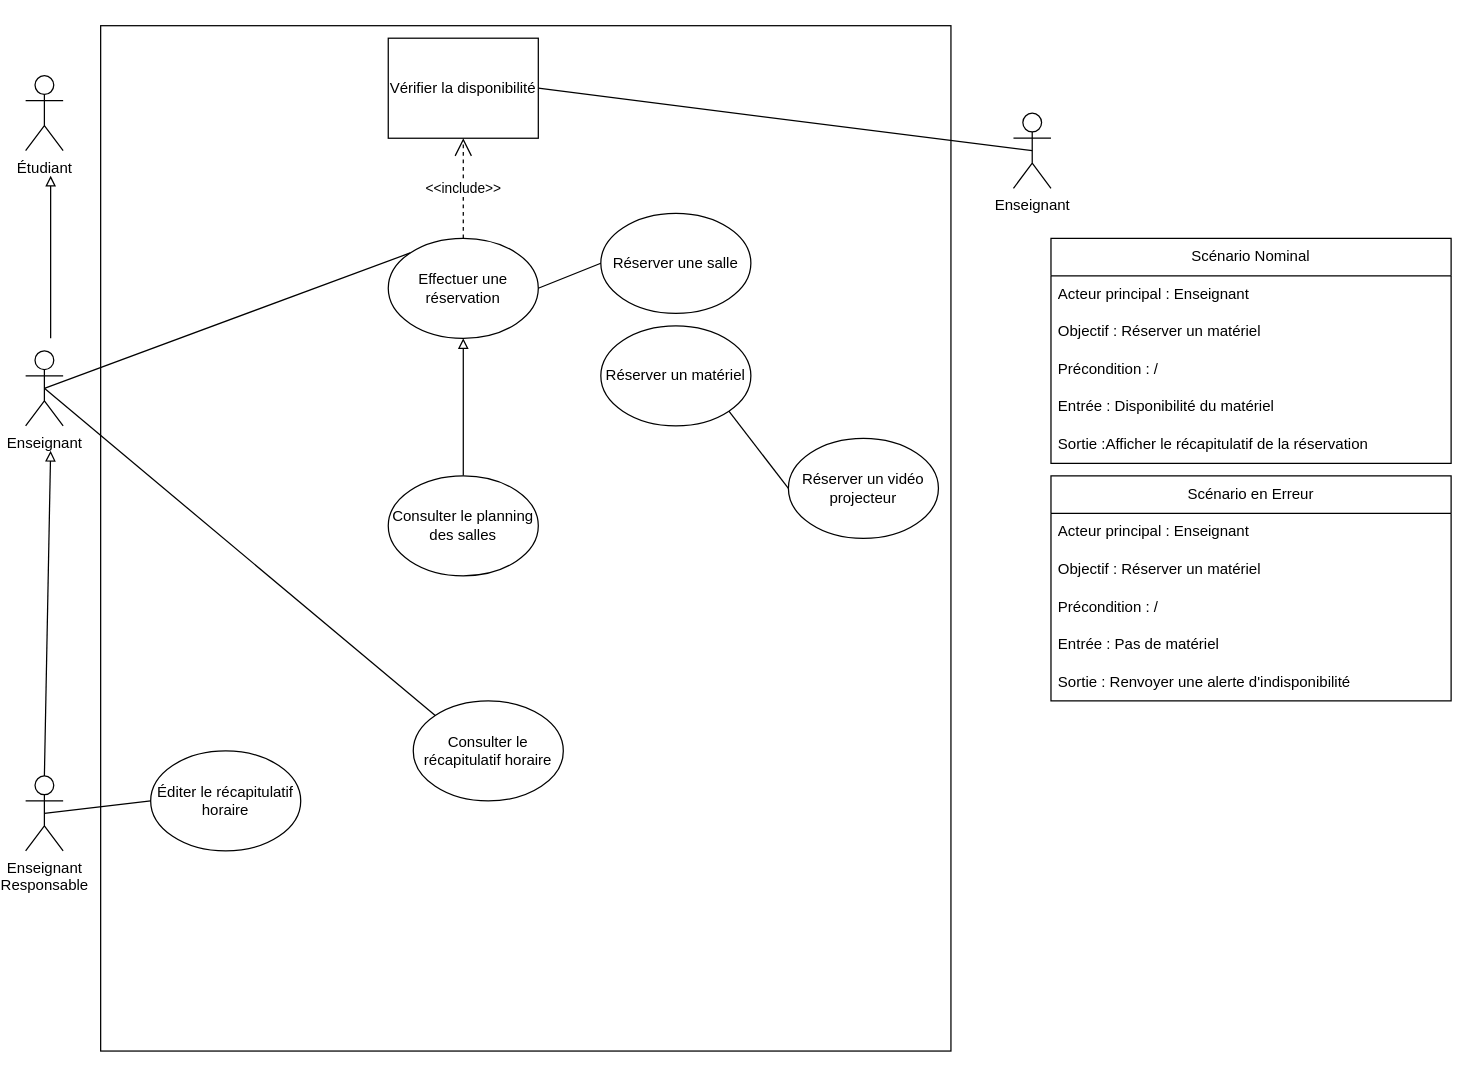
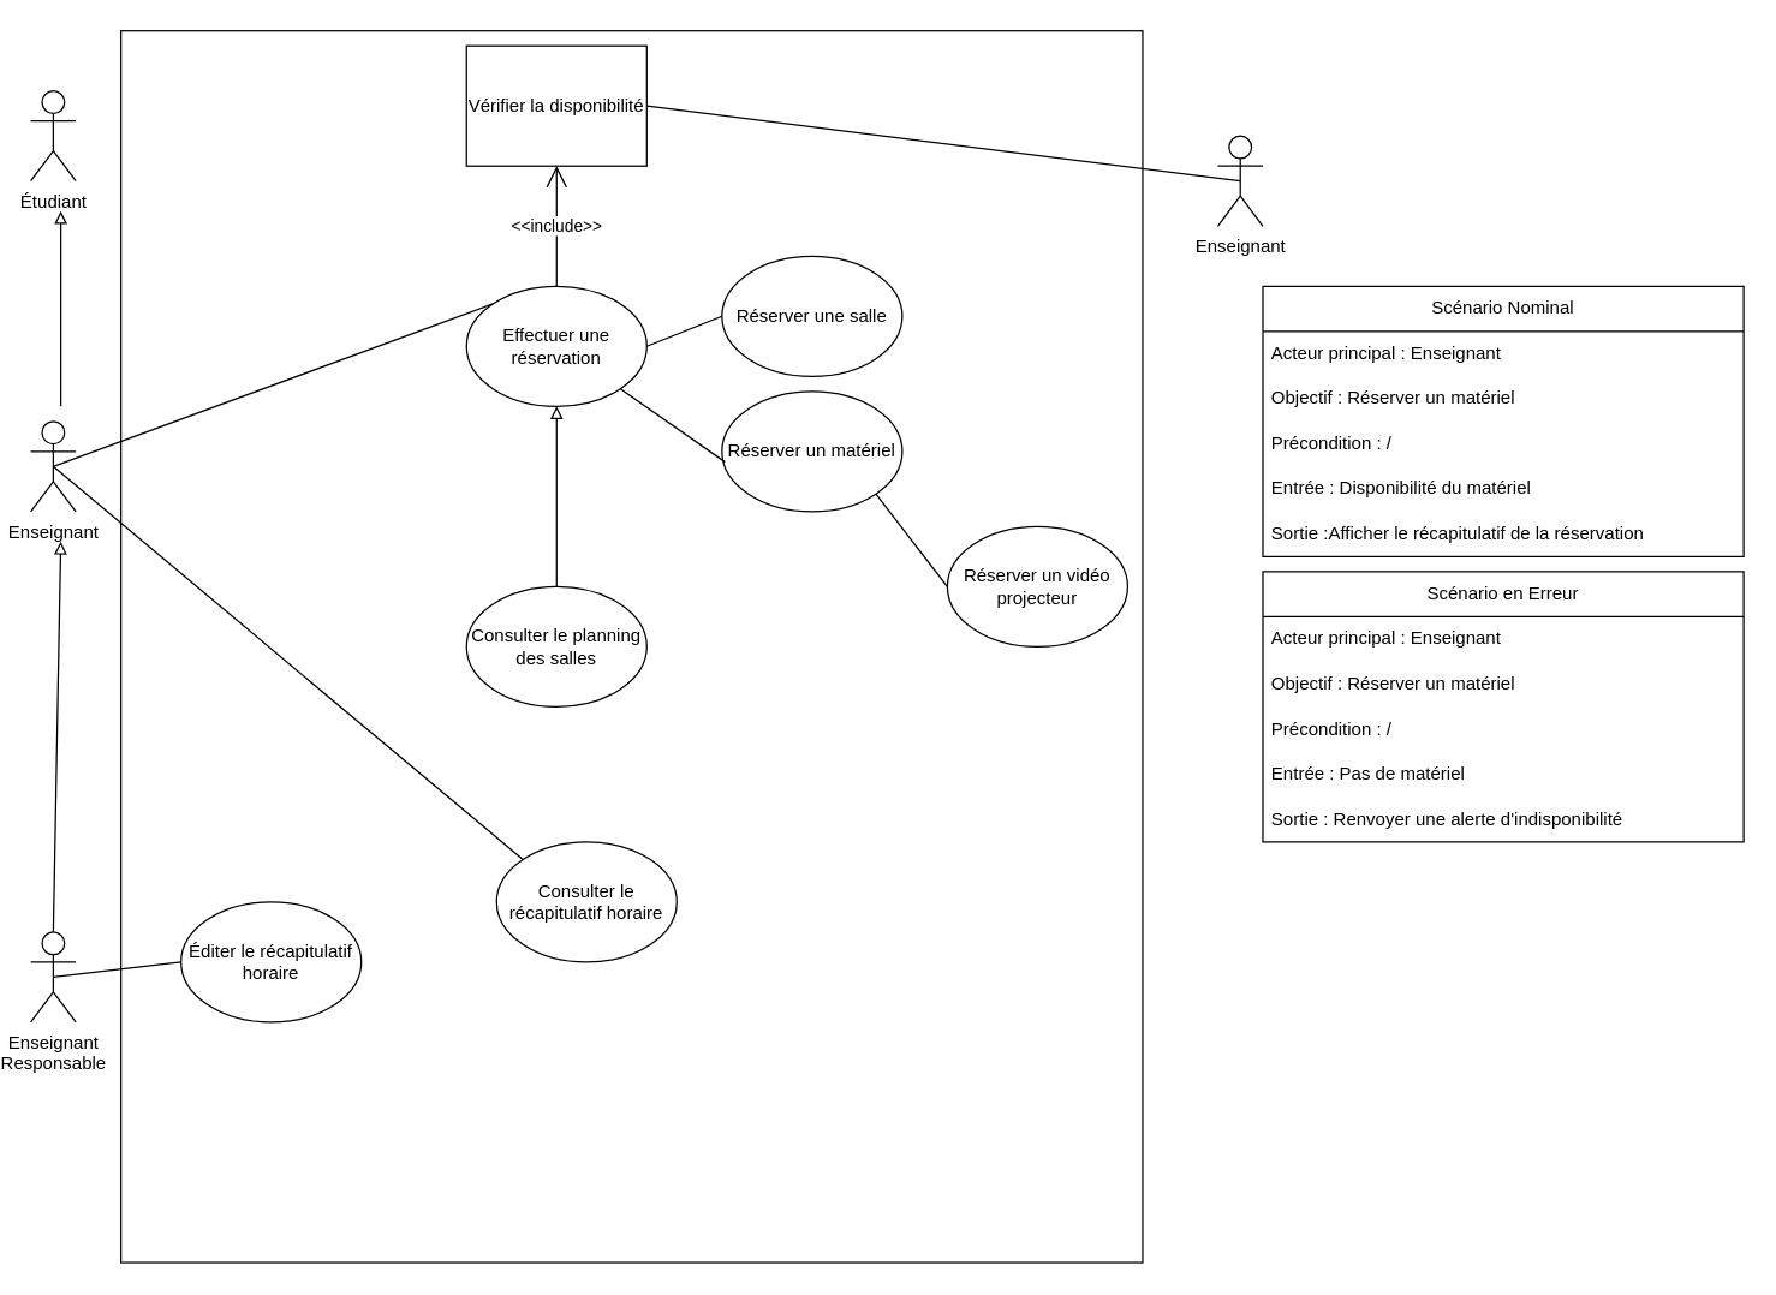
  <mxCell id="0" />
  <mxCell id="1" parent="0" />
  <mxCell id="2" value="" style="rounded=0;whiteSpace=wrap;html=1;" vertex="1" parent="1"><mxGeometry x="80" y="20" width="680" height="820" as="geometry" /></mxCell>
  <mxCell id="3" value="&lt;div&gt;Enseignant&lt;/div&gt;" style="shape=umlActor;verticalLabelPosition=bottom;verticalAlign=top;html=1;outlineConnect=0;" vertex="1" parent="1"><mxGeometry x="20" y="280" width="30" height="60" as="geometry" /></mxCell>
  <mxCell id="4" value="&lt;div&gt;Effectuer une réservation&lt;/div&gt;" style="ellipse;whiteSpace=wrap;html=1;" vertex="1" parent="1"><mxGeometry x="310" y="190" width="120" height="80" as="geometry" /></mxCell>
  <mxCell id="5" value="" style="endArrow=none;html=1;rounded=0;exitX=0.5;exitY=0.5;exitDx=0;exitDy=0;exitPerimeter=0;entryX=1;entryY=0.5;entryDx=0;entryDy=0;" edge="1" parent="1" source="9" target="6"><mxGeometry width="50" height="50" relative="1" as="geometry"><mxPoint x="785" y="80" as="sourcePoint" /><mxPoint x="900" y="260" as="targetPoint" /></mxGeometry></mxCell>
  <mxCell id="6" value="Vérifier la disponibilité" style="whiteSpace=wrap;html=1;rounded=0;" vertex="1" parent="1"><mxGeometry x="310" y="30" width="120" height="80" as="geometry" /></mxCell>
- <mxCell id="7" value="&amp;lt;&amp;lt;include&amp;gt;&amp;gt;" style="endArrow=open;endSize=12;dashed=1;html=1;rounded=0;exitX=0.5;exitY=0;exitDx=0;exitDy=0;entryX=0.5;entryY=1;entryDx=0;entryDy=0;" edge="1" parent="1" source="4" target="6"><mxGeometry width="160" relative="1" as="geometry"><mxPoint x="210" y="130" as="sourcePoint" /><mxPoint x="490" y="360" as="targetPoint" /></mxGeometry></mxCell>
+ <mxCell id="7" value="&amp;lt;&amp;lt;include&amp;gt;&amp;gt;" style="endArrow=open;endSize=12;dashed=0;html=1;rounded=0;exitX=0.5;exitY=0;exitDx=0;exitDy=0;entryX=0.5;entryY=1;entryDx=0;entryDy=0;" edge="1" parent="1" source="4" target="6"><mxGeometry width="160" relative="1" as="geometry"><mxPoint x="210" y="130" as="sourcePoint" /><mxPoint x="490" y="360" as="targetPoint" /></mxGeometry></mxCell>
  <mxCell id="8" value="&lt;div&gt;Étudiant&lt;/div&gt;" style="shape=umlActor;verticalLabelPosition=bottom;verticalAlign=top;html=1;outlineConnect=0;" vertex="1" parent="1"><mxGeometry x="20" y="60" width="30" height="60" as="geometry" /></mxCell>
  <mxCell id="9" value="&lt;div&gt;Enseignant&lt;/div&gt;" style="shape=umlActor;verticalLabelPosition=bottom;verticalAlign=top;html=1;outlineConnect=0;rotation=0;" vertex="1" parent="1"><mxGeometry x="810" y="90" width="30" height="60" as="geometry" /></mxCell>
  <mxCell id="10" value="" style="endArrow=none;html=1;rounded=0;exitX=0.5;exitY=0.5;exitDx=0;exitDy=0;exitPerimeter=0;entryX=0;entryY=0;entryDx=0;entryDy=0;" edge="1" parent="1" source="3" target="4"><mxGeometry width="50" height="50" relative="1" as="geometry"><mxPoint x="390" y="380" as="sourcePoint" /><mxPoint x="440" y="330" as="targetPoint" /></mxGeometry></mxCell>
  <mxCell id="11" value="Consulter le récapitulatif horaire" style="ellipse;whiteSpace=wrap;html=1;" vertex="1" parent="1"><mxGeometry x="330" y="560" width="120" height="80" as="geometry" /></mxCell>
  <mxCell id="12" style="edgeStyle=orthogonalEdgeStyle;rounded=0;orthogonalLoop=1;jettySize=auto;html=1;entryX=0.5;entryY=1;entryDx=0;entryDy=0;endArrow=block;endFill=0;" edge="1" parent="1" source="13" target="4"><mxGeometry relative="1" as="geometry" /></mxCell>
- <mxCell id="13" value="Consulter le planning des salles" style="ellipse;whiteSpace=wrap;html=1;" vertex="1" parent="1"><mxGeometry x="310" y="380" width="120" height="80" as="geometry" /></mxCell>
+ <mxCell id="13" value="Consulter le planning des salles" style="ellipse;whiteSpace=wrap;html=1;" vertex="1" parent="1"><mxGeometry x="310" y="390" width="120" height="80" as="geometry" /></mxCell>
  <mxCell id="14" value="" style="endArrow=none;html=1;rounded=0;entryX=0.5;entryY=0.5;entryDx=0;entryDy=0;entryPerimeter=0;exitX=0;exitY=0;exitDx=0;exitDy=0;" edge="1" parent="1" source="11" target="3"><mxGeometry width="50" height="50" relative="1" as="geometry"><mxPoint x="390" y="470" as="sourcePoint" /><mxPoint x="440" y="420" as="targetPoint" /></mxGeometry></mxCell>
  <mxCell id="15" value="&lt;div&gt;Enseignant&lt;/div&gt;&lt;div&gt;Responsable&lt;/div&gt;" style="shape=umlActor;verticalLabelPosition=bottom;verticalAlign=top;html=1;outlineConnect=0;" vertex="1" parent="1"><mxGeometry x="20" y="620" width="30" height="60" as="geometry" /></mxCell>
  <mxCell id="16" value="Éditer le récapitulatif horaire" style="ellipse;whiteSpace=wrap;html=1;" vertex="1" parent="1"><mxGeometry x="120" y="600" width="120" height="80" as="geometry" /></mxCell>
  <mxCell id="17" value="" style="endArrow=none;html=1;rounded=0;exitX=0.5;exitY=0.5;exitDx=0;exitDy=0;exitPerimeter=0;entryX=0;entryY=0.5;entryDx=0;entryDy=0;" edge="1" parent="1" source="15" target="16"><mxGeometry width="50" height="50" relative="1" as="geometry"><mxPoint x="390" y="470" as="sourcePoint" /><mxPoint x="440" y="420" as="targetPoint" /></mxGeometry></mxCell>
  <mxCell id="18" value="" style="endArrow=block;html=1;rounded=0;endFill=0;exitX=0.5;exitY=0;exitDx=0;exitDy=0;exitPerimeter=0;" edge="1" parent="1" source="15"><mxGeometry width="50" height="50" relative="1" as="geometry"><mxPoint x="30" y="610" as="sourcePoint" /><mxPoint x="40" y="360" as="targetPoint" /></mxGeometry></mxCell>
  <mxCell id="19" value="" style="endArrow=block;html=1;rounded=0;endFill=0;" edge="1" parent="1"><mxGeometry width="50" height="50" relative="1" as="geometry"><mxPoint x="40" y="270" as="sourcePoint" /><mxPoint x="40" y="140" as="targetPoint" /></mxGeometry></mxCell>
  <mxCell id="20" value="Réserver une salle" style="ellipse;whiteSpace=wrap;html=1;" vertex="1" parent="1"><mxGeometry x="480" y="170" width="120" height="80" as="geometry" /></mxCell>
  <mxCell id="21" value="Réserver un matériel" style="ellipse;whiteSpace=wrap;html=1;" vertex="1" parent="1"><mxGeometry x="480" y="260" width="120" height="80" as="geometry" /></mxCell>
  <mxCell id="22" value="Réserver un vidéo projecteur" style="ellipse;whiteSpace=wrap;html=1;" vertex="1" parent="1"><mxGeometry x="630" y="350" width="120" height="80" as="geometry" /></mxCell>
  <mxCell id="23" value="" style="endArrow=none;html=1;rounded=0;entryX=0;entryY=0.5;entryDx=0;entryDy=0;exitX=1;exitY=1;exitDx=0;exitDy=0;" edge="1" parent="1" source="21" target="22"><mxGeometry width="50" height="50" relative="1" as="geometry"><mxPoint x="520" y="470" as="sourcePoint" /><mxPoint x="570" y="420" as="targetPoint" /></mxGeometry></mxCell>
  <mxCell id="24" value="Scénario Nominal" style="swimlane;fontStyle=0;childLayout=stackLayout;horizontal=1;startSize=30;horizontalStack=0;resizeParent=1;resizeParentMax=0;resizeLast=0;collapsible=1;marginBottom=0;whiteSpace=wrap;html=1;" vertex="1" parent="1"><mxGeometry x="840" y="190" width="320" height="180" as="geometry"><mxRectangle x="840" y="200" width="140" height="30" as="alternateBounds" /></mxGeometry></mxCell>
  <mxCell id="25" value="Acteur principal : Enseignant" style="text;strokeColor=none;fillColor=none;align=left;verticalAlign=middle;spacingLeft=4;spacingRight=4;overflow=hidden;points=[[0,0.5],[1,0.5]];portConstraint=eastwest;rotatable=0;whiteSpace=wrap;html=1;" vertex="1" parent="24"><mxGeometry y="30" width="320" height="30" as="geometry" /></mxCell>
  <mxCell id="26" value="Objectif : Réserver un matériel" style="text;strokeColor=none;fillColor=none;align=left;verticalAlign=middle;spacingLeft=4;spacingRight=4;overflow=hidden;points=[[0,0.5],[1,0.5]];portConstraint=eastwest;rotatable=0;whiteSpace=wrap;html=1;" vertex="1" parent="24"><mxGeometry y="60" width="320" height="30" as="geometry" /></mxCell>
  <mxCell id="27" value="Précondition : /" style="text;strokeColor=none;fillColor=none;align=left;verticalAlign=middle;spacingLeft=4;spacingRight=4;overflow=hidden;points=[[0,0.5],[1,0.5]];portConstraint=eastwest;rotatable=0;whiteSpace=wrap;html=1;" vertex="1" parent="24"><mxGeometry y="90" width="320" height="30" as="geometry" /></mxCell>
  <mxCell id="28" value="Entrée : Disponibilité du matériel" style="text;strokeColor=none;fillColor=none;align=left;verticalAlign=middle;spacingLeft=4;spacingRight=4;overflow=hidden;points=[[0,0.5],[1,0.5]];portConstraint=eastwest;rotatable=0;whiteSpace=wrap;html=1;" vertex="1" parent="24"><mxGeometry y="120" width="320" height="30" as="geometry" /></mxCell>
  <mxCell id="29" value="Sortie :Afficher le récapitulatif de la réservation" style="text;strokeColor=none;fillColor=none;align=left;verticalAlign=middle;spacingLeft=4;spacingRight=4;overflow=hidden;points=[[0,0.5],[1,0.5]];portConstraint=eastwest;rotatable=0;whiteSpace=wrap;html=1;" vertex="1" parent="24"><mxGeometry y="150" width="320" height="30" as="geometry" /></mxCell>
  <mxCell id="30" value="" style="endArrow=none;html=1;rounded=0;entryX=0;entryY=0.5;entryDx=0;entryDy=0;exitX=1;exitY=0.5;exitDx=0;exitDy=0;" edge="1" parent="1" source="4" target="20"><mxGeometry width="50" height="50" relative="1" as="geometry"><mxPoint x="520" y="470" as="sourcePoint" /><mxPoint x="570" y="420" as="targetPoint" /></mxGeometry></mxCell>
+ <mxCell id="31" value="" style="endArrow=none;html=1;rounded=0;entryX=0.017;entryY=0.588;entryDx=0;entryDy=0;entryPerimeter=0;exitX=1;exitY=1;exitDx=0;exitDy=0;" edge="1" parent="1" source="4" target="21"><mxGeometry width="50" height="50" relative="1" as="geometry"><mxPoint x="520" y="470" as="sourcePoint" /><mxPoint x="570" y="420" as="targetPoint" /></mxGeometry></mxCell>
  <mxCell id="32" value="Scénario en Erreur" style="swimlane;fontStyle=0;childLayout=stackLayout;horizontal=1;startSize=30;horizontalStack=0;resizeParent=1;resizeParentMax=0;resizeLast=0;collapsible=1;marginBottom=0;whiteSpace=wrap;html=1;" vertex="1" parent="1"><mxGeometry x="840" y="380" width="320" height="180" as="geometry"><mxRectangle x="840" y="200" width="140" height="30" as="alternateBounds" /></mxGeometry></mxCell>
  <mxCell id="33" value="Acteur principal : Enseignant" style="text;strokeColor=none;fillColor=none;align=left;verticalAlign=middle;spacingLeft=4;spacingRight=4;overflow=hidden;points=[[0,0.5],[1,0.5]];portConstraint=eastwest;rotatable=0;whiteSpace=wrap;html=1;" vertex="1" parent="32"><mxGeometry y="30" width="320" height="30" as="geometry" /></mxCell>
  <mxCell id="34" value="Objectif : Réserver un matériel" style="text;strokeColor=none;fillColor=none;align=left;verticalAlign=middle;spacingLeft=4;spacingRight=4;overflow=hidden;points=[[0,0.5],[1,0.5]];portConstraint=eastwest;rotatable=0;whiteSpace=wrap;html=1;" vertex="1" parent="32"><mxGeometry y="60" width="320" height="30" as="geometry" /></mxCell>
  <mxCell id="35" value="Précondition : /" style="text;strokeColor=none;fillColor=none;align=left;verticalAlign=middle;spacingLeft=4;spacingRight=4;overflow=hidden;points=[[0,0.5],[1,0.5]];portConstraint=eastwest;rotatable=0;whiteSpace=wrap;html=1;" vertex="1" parent="32"><mxGeometry y="90" width="320" height="30" as="geometry" /></mxCell>
  <mxCell id="36" value="Entrée : Pas de matériel" style="text;strokeColor=none;fillColor=none;align=left;verticalAlign=middle;spacingLeft=4;spacingRight=4;overflow=hidden;points=[[0,0.5],[1,0.5]];portConstraint=eastwest;rotatable=0;whiteSpace=wrap;html=1;" vertex="1" parent="32"><mxGeometry y="120" width="320" height="30" as="geometry" /></mxCell>
  <mxCell id="37" value="Sortie : Renvoyer une alerte d'indisponibilité" style="text;strokeColor=none;fillColor=none;align=left;verticalAlign=middle;spacingLeft=4;spacingRight=4;overflow=hidden;points=[[0,0.5],[1,0.5]];portConstraint=eastwest;rotatable=0;whiteSpace=wrap;html=1;" vertex="1" parent="32"><mxGeometry y="150" width="320" height="30" as="geometry" /></mxCell>
